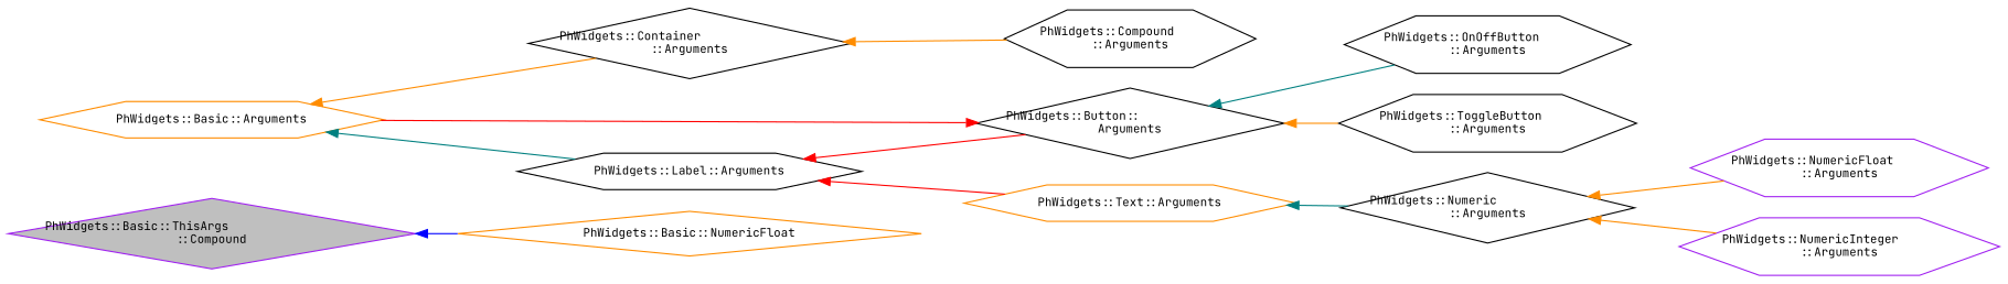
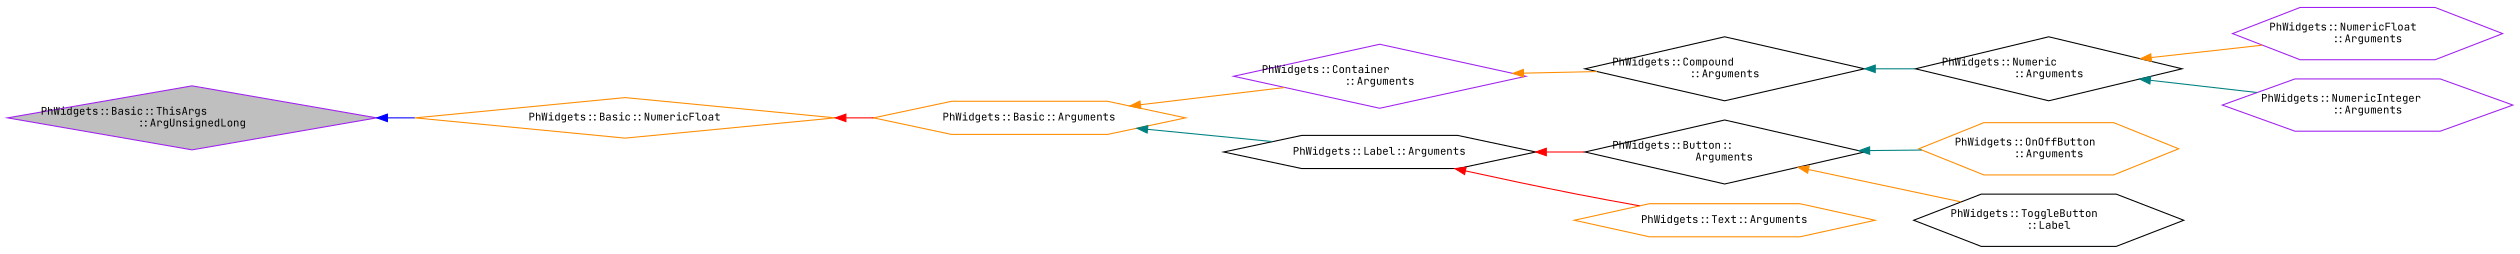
  digraph {
    fontname="JetBrains Mono"
    rankdir=LR
    node [color=black fillcolor=white fontname="JetBrains Mono" fontsize=10 shape=hexagon style=filled]
    edge [color=darkorange dir=back fontname="JetBrains Mono" fontsize=10 labelfontname=Helvetica labelfontsize=10 style=solid]
-   n1 [color=purple fillcolor=grey75 fontcolor=black height=0.2 label="PhWidgets::Basic::ThisArgs\l::Compound" shape=diamond width=0.4]
+   n1 [color=purple fillcolor=grey75 fontcolor=black height=0.2 label="PhWidgets::Basic::ThisArgs\l::ArgUnsignedLong" shape=diamond width=0.4]
    n2 [color=darkorange height=0.2 label="PhWidgets::Basic::NumericFloat" shape=diamond width=0.4]
    n3 [color=darkorange height=0.2 label="PhWidgets::Basic::Arguments" width=0.4]
-   n4 [height=0.2 label="PhWidgets::Container\l::Arguments" shape=diamond width=0.4]
+   n4 [color=purple height=0.2 label="PhWidgets::Container\l::Arguments" shape=diamond width=0.4]
    n5 [height=0.2 label="PhWidgets::Label::Arguments" width=0.4]
-   n6 [height=0.2 label="PhWidgets::Compound\l::Arguments" width=0.4]
+   n6 [height=0.2 label="PhWidgets::Compound\l::Arguments" shape=diamond width=0.4]
    n7 [height=0.2 label="PhWidgets::Button::\lArguments" shape=diamond width=0.4]
    n8 [color=darkorange height=0.2 label="PhWidgets::Text::Arguments" width=0.4]
    n9 [height=0.2 label="PhWidgets::Numeric\l::Arguments" shape=diamond width=0.4]
    n10 [color=purple height=0.2 label="PhWidgets::NumericFloat\l::Arguments" width=0.4]
    n11 [color=purple height=0.2 label="PhWidgets::NumericInteger\l::Arguments" width=0.4]
-   n12 [height=0.2 label="PhWidgets::OnOffButton\l::Arguments" width=0.4]
-   n13 [height=0.2 label="PhWidgets::ToggleButton\l::Arguments" width=0.4]
+   n12 [color=darkorange height=0.2 label="PhWidgets::OnOffButton\l::Arguments" width=0.4]
+   n13 [height=0.2 label="PhWidgets::ToggleButton\l::Label" width=0.4]
    n1 -> n2 [color=blue]
-   n7 -> n3 [color=red]
+   n2 -> n3 [color=red]
    n3 -> n4
    n3 -> n5 [color=teal]
    n4 -> n6
    n5 -> n7 [color=red]
    n5 -> n8 [color=red]
-   n8 -> n9 [color=teal]
+   n6 -> n9 [color=teal]
    n7 -> n12 [color=teal]
    n7 -> n13
    n9 -> n10
-   n9 -> n11
+   n9 -> n11 [color=teal]
  }
